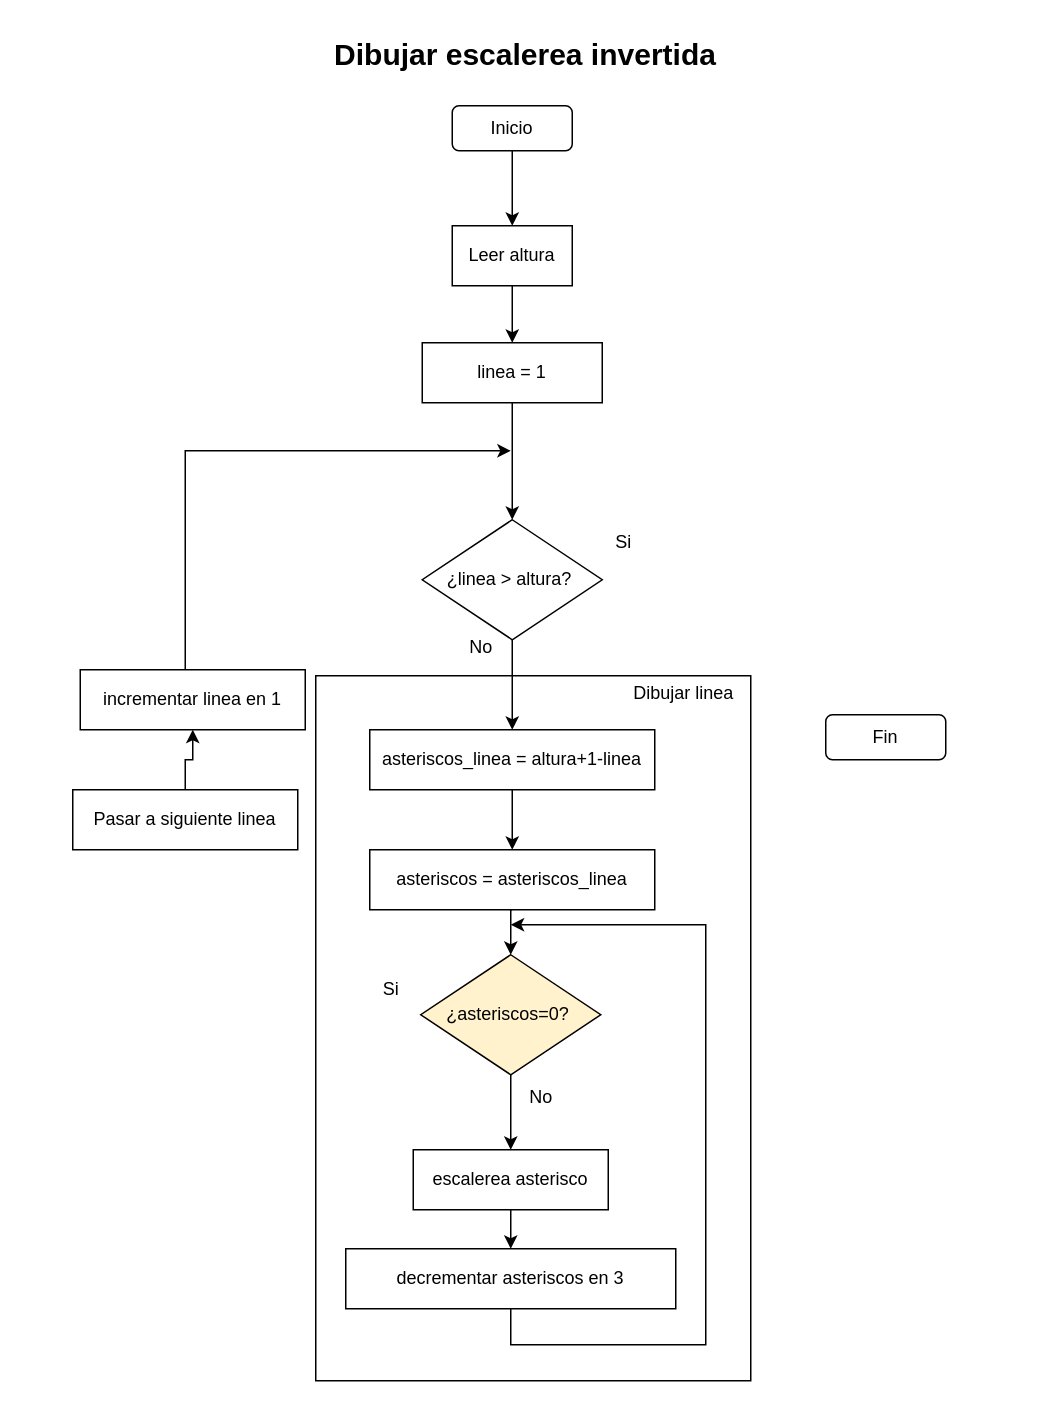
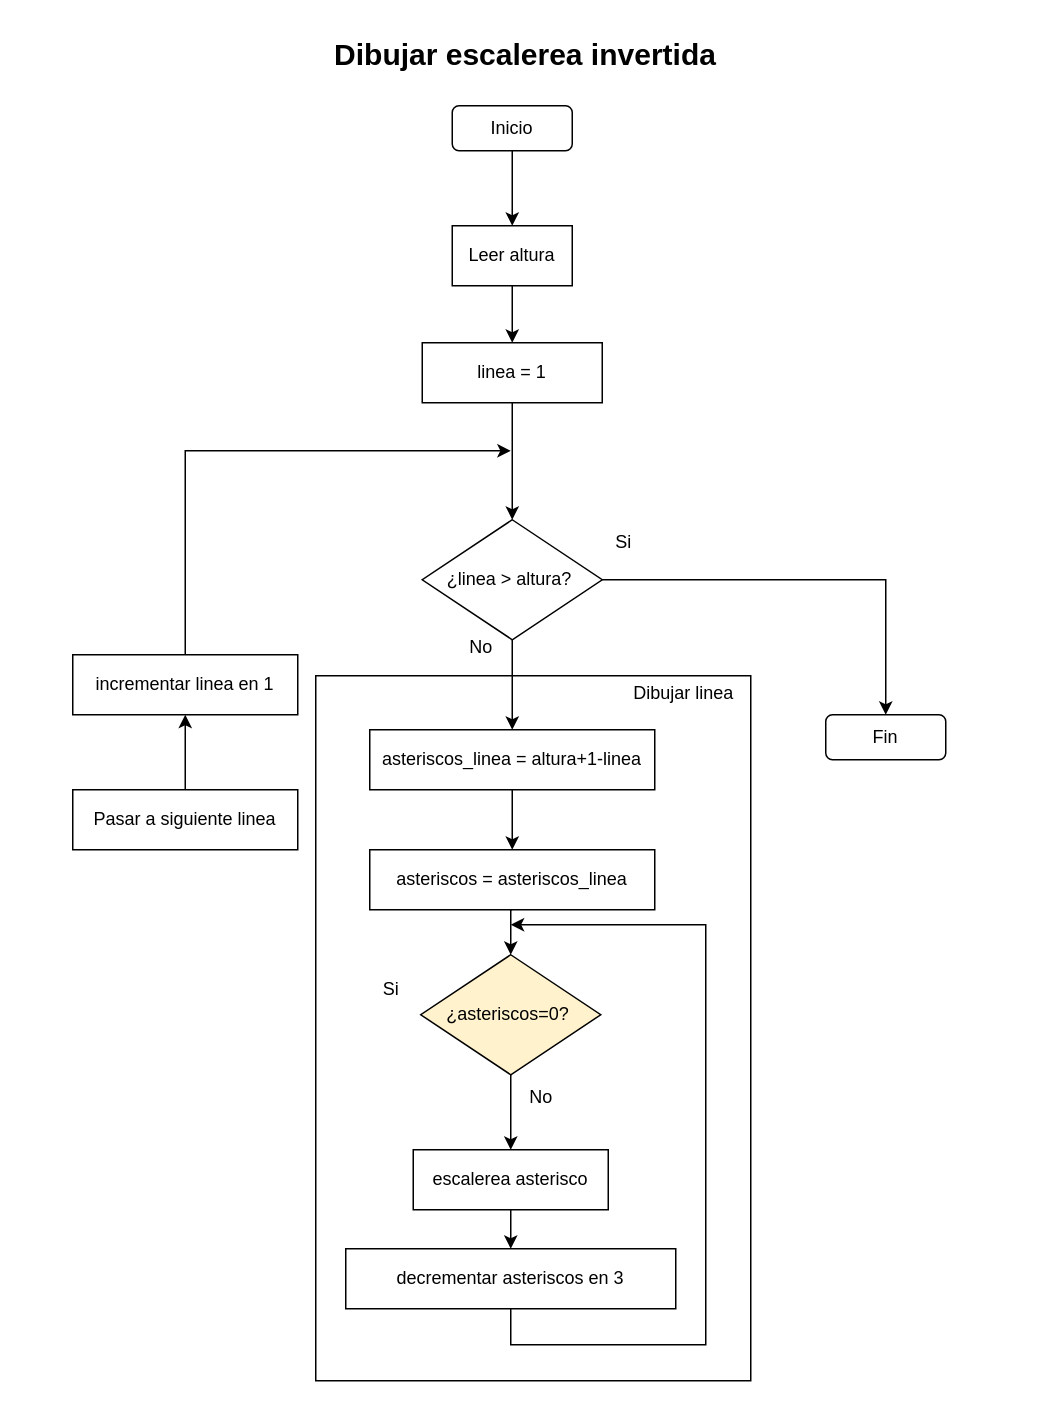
  <mxCell id="0" />
  <mxCell id="1" parent="0" />
  <mxCell id="2" value="" style="rounded=0;whiteSpace=wrap;html=1;" vertex="1" parent="1"><mxGeometry x="210" y="450" width="290" height="470" as="geometry" /></mxCell>
  <mxCell id="3" style="edgeStyle=orthogonalEdgeStyle;rounded=0;orthogonalLoop=1;jettySize=auto;html=1;exitX=0.5;exitY=1;exitDx=0;exitDy=0;entryX=0.5;entryY=0;entryDx=0;entryDy=0;" edge="1" parent="1" source="4" target="7"><mxGeometry relative="1" as="geometry" /></mxCell>
  <mxCell id="4" value="Inicio" style="rounded=1;whiteSpace=wrap;html=1;" vertex="1" parent="1"><mxGeometry x="301" y="70" width="80" height="30" as="geometry" /></mxCell>
  <mxCell id="5" value="&lt;font style=&quot;font-size: 20px;&quot;&gt;&lt;b&gt;Dibujar escalerea invertida&lt;/b&gt;&lt;/font&gt;" style="text;html=1;align=center;verticalAlign=middle;whiteSpace=wrap;rounded=0;" vertex="1" parent="1"><mxGeometry x="20" y="20" width="660" height="30" as="geometry" /></mxCell>
  <mxCell id="6" style="edgeStyle=orthogonalEdgeStyle;rounded=0;orthogonalLoop=1;jettySize=auto;html=1;exitX=0.5;exitY=1;exitDx=0;exitDy=0;entryX=0.5;entryY=0;entryDx=0;entryDy=0;" edge="1" parent="1" source="7" target="10"><mxGeometry relative="1" as="geometry" /></mxCell>
  <mxCell id="7" value="Leer altura" style="rounded=0;whiteSpace=wrap;html=1;" vertex="1" parent="1"><mxGeometry x="301" y="150" width="80" height="40" as="geometry" /></mxCell>
  <mxCell id="8" value="Fin" style="rounded=1;whiteSpace=wrap;html=1;" vertex="1" parent="1"><mxGeometry x="550" y="476" width="80" height="30" as="geometry" /></mxCell>
  <mxCell id="9" style="edgeStyle=orthogonalEdgeStyle;rounded=0;orthogonalLoop=1;jettySize=auto;html=1;exitX=0.5;exitY=1;exitDx=0;exitDy=0;entryX=0.5;entryY=0;entryDx=0;entryDy=0;" edge="1" parent="1" source="10" target="13"><mxGeometry relative="1" as="geometry"><mxPoint x="340" y="300" as="targetPoint" /></mxGeometry></mxCell>
  <mxCell id="10" value="linea = 1" style="rounded=0;whiteSpace=wrap;html=1;" vertex="1" parent="1"><mxGeometry x="281" y="228" width="120" height="40" as="geometry" /></mxCell>
+ <mxCell id="11" style="edgeStyle=orthogonalEdgeStyle;rounded=0;orthogonalLoop=1;jettySize=auto;html=1;exitX=1;exitY=0.5;exitDx=0;exitDy=0;entryX=0.5;entryY=0;entryDx=0;entryDy=0;" edge="1" parent="1" source="13" target="8"><mxGeometry relative="1" as="geometry" /></mxCell>
  <mxCell id="12" style="edgeStyle=orthogonalEdgeStyle;rounded=0;orthogonalLoop=1;jettySize=auto;html=1;exitX=0.5;exitY=1;exitDx=0;exitDy=0;entryX=0.5;entryY=0;entryDx=0;entryDy=0;" edge="1" parent="1" source="13" target="17"><mxGeometry relative="1" as="geometry" /></mxCell>
  <mxCell id="13" value="¿linea &amp;gt; altura?&amp;nbsp;" style="rhombus;whiteSpace=wrap;html=1;" vertex="1" parent="1"><mxGeometry x="281" y="346" width="120" height="80" as="geometry" /></mxCell>
  <mxCell id="14" value="Si" style="text;html=1;align=center;verticalAlign=middle;resizable=0;points=[];autosize=1;strokeColor=none;fillColor=none;" vertex="1" parent="1"><mxGeometry x="400" y="346" width="30" height="30" as="geometry" /></mxCell>
  <mxCell id="15" value="No" style="text;html=1;align=center;verticalAlign=middle;resizable=0;points=[];autosize=1;strokeColor=none;fillColor=none;" vertex="1" parent="1"><mxGeometry x="300" y="416" width="40" height="30" as="geometry" /></mxCell>
  <mxCell id="16" style="edgeStyle=orthogonalEdgeStyle;rounded=0;orthogonalLoop=1;jettySize=auto;html=1;exitX=0.5;exitY=1;exitDx=0;exitDy=0;entryX=0.5;entryY=0;entryDx=0;entryDy=0;" edge="1" parent="1" source="17" target="21"><mxGeometry relative="1" as="geometry" /></mxCell>
  <mxCell id="17" value="asteriscos_linea = altura+1-linea" style="rounded=0;whiteSpace=wrap;html=1;" vertex="1" parent="1"><mxGeometry x="246" y="486" width="190" height="40" as="geometry" /></mxCell>
  <mxCell id="18" style="edgeStyle=orthogonalEdgeStyle;rounded=0;orthogonalLoop=1;jettySize=auto;html=1;exitX=0.5;exitY=1;exitDx=0;exitDy=0;entryX=0.5;entryY=0;entryDx=0;entryDy=0;" edge="1" parent="1" source="19" target="23"><mxGeometry relative="1" as="geometry" /></mxCell>
  <mxCell id="19" value="¿asteriscos=0?&amp;nbsp;" style="rhombus;whiteSpace=wrap;html=1;fillColor=#fff2cc;" vertex="1" parent="1"><mxGeometry x="280" y="636" width="120" height="80" as="geometry" /></mxCell>
  <mxCell id="20" style="edgeStyle=orthogonalEdgeStyle;rounded=0;orthogonalLoop=1;jettySize=auto;html=1;exitX=0.5;exitY=1;exitDx=0;exitDy=0;entryX=0.5;entryY=0;entryDx=0;entryDy=0;" edge="1" parent="1" source="21" target="19"><mxGeometry relative="1" as="geometry" /></mxCell>
  <mxCell id="21" value="asteriscos = asteriscos_linea" style="rounded=0;whiteSpace=wrap;html=1;" vertex="1" parent="1"><mxGeometry x="246" y="566" width="190" height="40" as="geometry" /></mxCell>
  <mxCell id="22" style="edgeStyle=orthogonalEdgeStyle;rounded=0;orthogonalLoop=1;jettySize=auto;html=1;exitX=0.5;exitY=1;exitDx=0;exitDy=0;entryX=0.5;entryY=0;entryDx=0;entryDy=0;" edge="1" parent="1" source="23" target="25"><mxGeometry relative="1" as="geometry" /></mxCell>
  <mxCell id="23" value="escalerea asterisco" style="rounded=0;whiteSpace=wrap;html=1;" vertex="1" parent="1"><mxGeometry x="275" y="766" width="130" height="40" as="geometry" /></mxCell>
  <mxCell id="24" style="edgeStyle=orthogonalEdgeStyle;rounded=0;orthogonalLoop=1;jettySize=auto;html=1;exitX=0.5;exitY=1;exitDx=0;exitDy=0;" edge="1" parent="1" source="25"><mxGeometry relative="1" as="geometry"><mxPoint x="340" y="616" as="targetPoint" /><Array as="points"><mxPoint x="340" y="896" /><mxPoint x="470" y="896" /><mxPoint x="470" y="616" /></Array></mxGeometry></mxCell>
  <mxCell id="25" value="decrementar asteriscos en 3" style="rounded=0;whiteSpace=wrap;html=1;" vertex="1" parent="1"><mxGeometry x="230" y="832" width="220" height="40" as="geometry" /></mxCell>
  <mxCell id="26" value="No" style="text;html=1;align=center;verticalAlign=middle;resizable=0;points=[];autosize=1;strokeColor=none;fillColor=none;" vertex="1" parent="1"><mxGeometry x="340" y="716" width="40" height="30" as="geometry" /></mxCell>
  <mxCell id="27" value="" style="edgeStyle=orthogonalEdgeStyle;rounded=0;orthogonalLoop=1;jettySize=auto;html=1;" edge="1" parent="1" source="28" target="31"><mxGeometry relative="1" as="geometry" /></mxCell>
  <mxCell id="28" value="Pasar a siguiente linea" style="rounded=0;whiteSpace=wrap;html=1;" vertex="1" parent="1"><mxGeometry x="48" y="526" width="150" height="40" as="geometry" /></mxCell>
  <mxCell id="29" value="Si" style="text;html=1;align=center;verticalAlign=middle;resizable=0;points=[];autosize=1;strokeColor=none;fillColor=none;" vertex="1" parent="1"><mxGeometry x="245" y="644" width="30" height="30" as="geometry" /></mxCell>
  <mxCell id="30" style="edgeStyle=orthogonalEdgeStyle;rounded=0;orthogonalLoop=1;jettySize=auto;html=1;exitX=0.5;exitY=0;exitDx=0;exitDy=0;" edge="1" parent="1" source="31"><mxGeometry relative="1" as="geometry"><mxPoint x="340" y="300" as="targetPoint" /><Array as="points"><mxPoint x="123" y="300" /></Array></mxGeometry></mxCell>
- <mxCell id="31" value="incrementar linea en 1" style="rounded=0;whiteSpace=wrap;html=1;" vertex="1" parent="1"><mxGeometry x="53" y="446" width="150" height="40" as="geometry" /></mxCell>
+ <mxCell id="31" value="incrementar linea en 1" style="rounded=0;whiteSpace=wrap;html=1;" vertex="1" parent="1"><mxGeometry x="48" y="436" width="150" height="40" as="geometry" /></mxCell>
  <mxCell id="32" value="Dibujar linea" style="text;html=1;align=center;verticalAlign=middle;resizable=0;points=[];autosize=1;strokeColor=none;fillColor=none;" vertex="1" parent="1"><mxGeometry x="410" y="447" width="90" height="30" as="geometry" /></mxCell>
